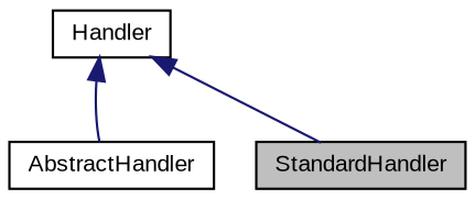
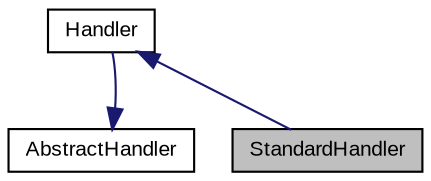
  digraph {
    fontname="Liberation Sans"
    node [color=black fillcolor=white fontname="Liberation Sans" fontsize=10 shape=record style=filled]
    edge [color=midnightblue dir=back fontname="Liberation Sans" fontsize=10 labelfontname=Helvetica labelfontsize=10 style=solid]
    n1 [fillcolor=grey75 fontcolor=black height=0.2 label=StandardHandler width=0.4]
    n2 [height=0.2 label=AbstractHandler width=0.4]
    n3 [height=0.2 label=Handler width=0.4]
    n3 -> n1
-   n3 -> n2
+   n2 -> n3
  }
